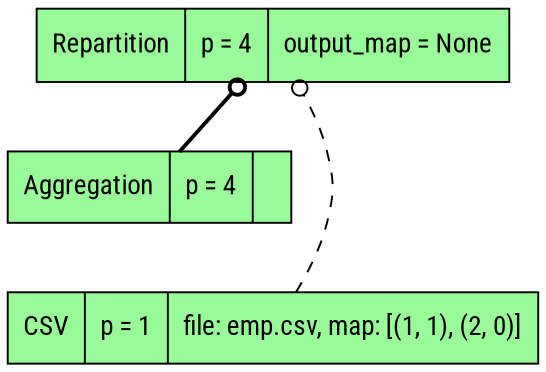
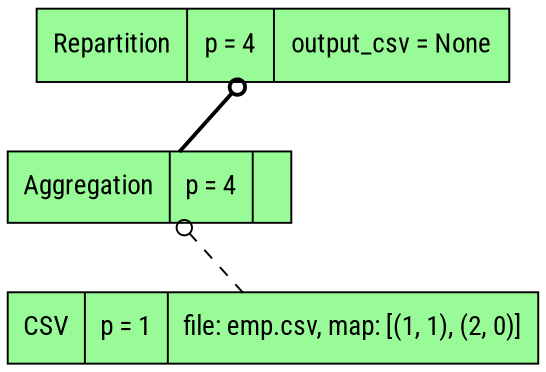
  digraph {
    fontname="Roboto Condensed"
    nodesep=0.5
    ordering=in
    rankdir=BT
    node [fillcolor=palegreen fontname="Roboto Condensed" shape=record style=filled]
    edge [arrowhead=odot fontname="Roboto Condensed"]
-   n1 [label="Repartition|p = 4|output_map = None"]
+   n1 [label="Repartition|p = 4|output_csv = None"]
    n2 [label="Aggregation|p = 4|"]
    n3 [label="CSV|p = 1|file: emp.csv, map: [(1, 1), (2, 0)]"]
    n2 -> n1 [style=bold]
-   n3 -> n1 [style=dashed]
+   n3 -> n2 [style=dashed]
  }
